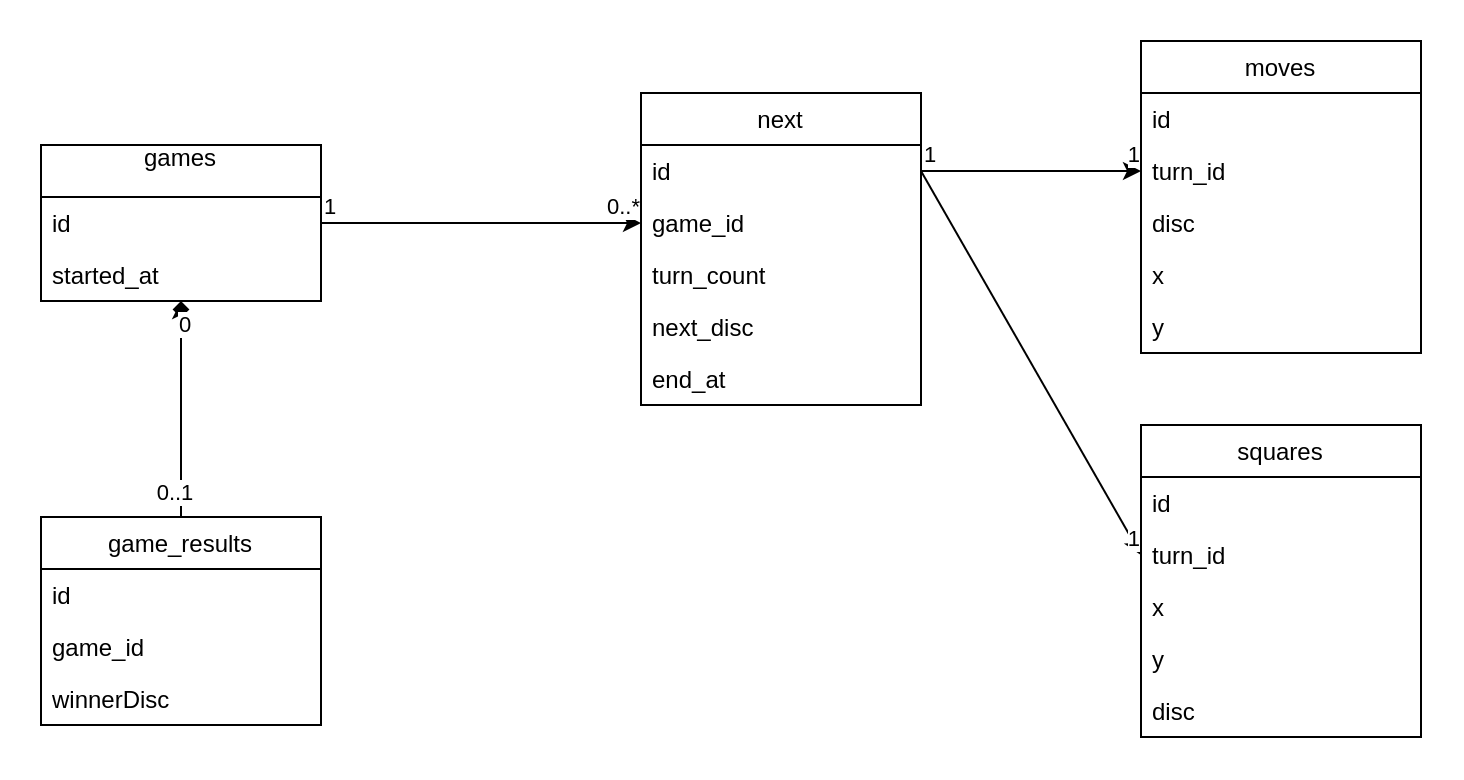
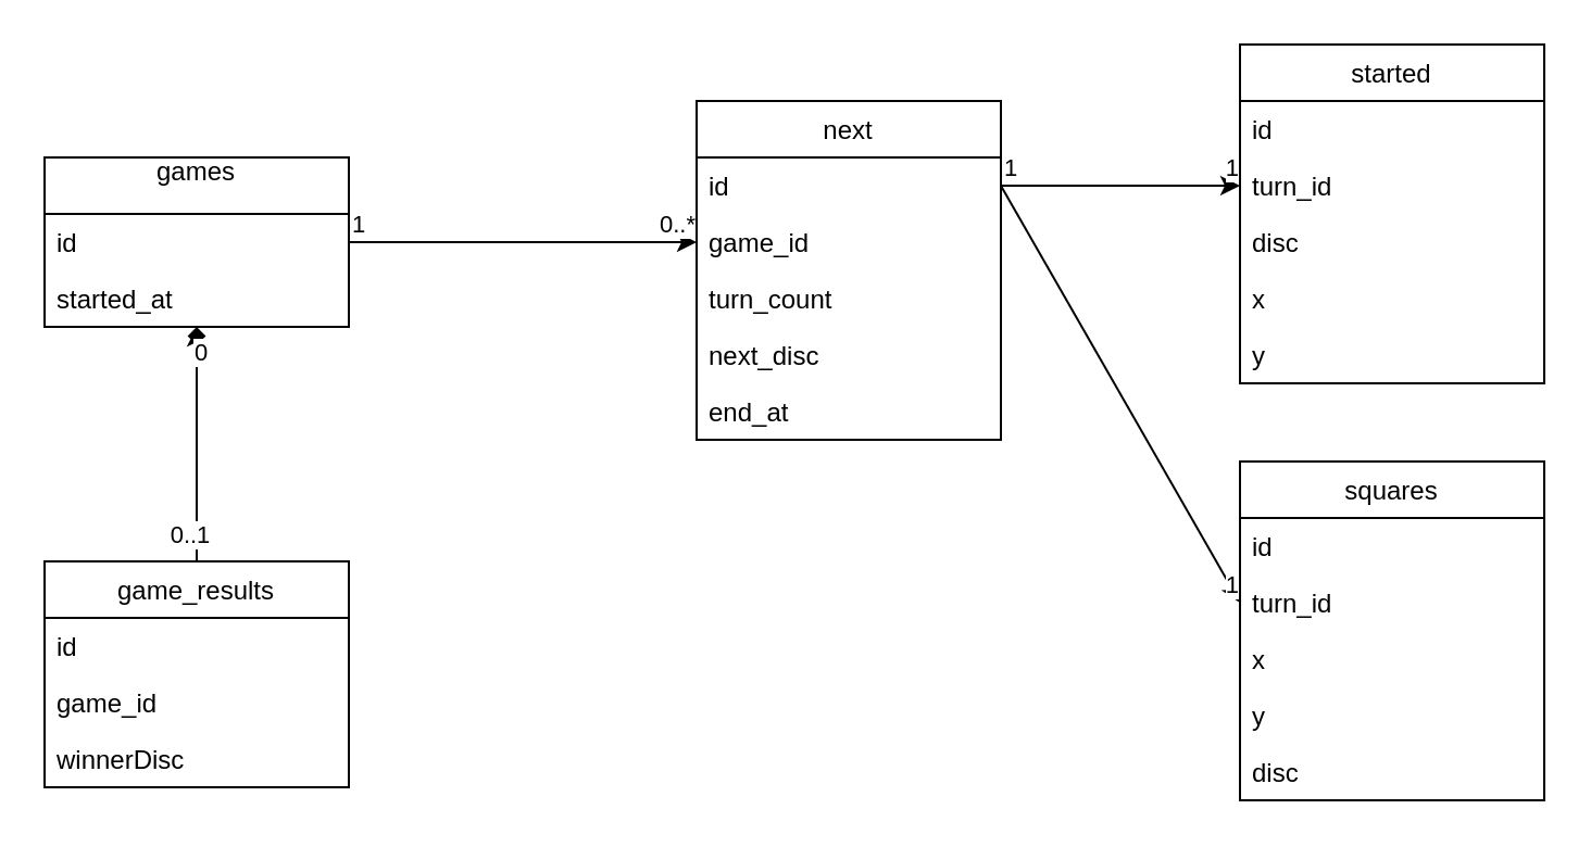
  <mxCell id="0" />
  <mxCell id="1" parent="0" />
  <mxCell id="2" value="games&#10;" style="swimlane;fontStyle=0;childLayout=stackLayout;horizontal=1;startSize=26;fillColor=none;horizontalStack=0;resizeParent=1;resizeParentMax=0;resizeLast=0;collapsible=1;marginBottom=0;" vertex="1" parent="1"><mxGeometry x="20" y="72" width="140" height="78" as="geometry" /></mxCell>
  <mxCell id="3" value="id" style="text;strokeColor=none;fillColor=none;align=left;verticalAlign=top;spacingLeft=4;spacingRight=4;overflow=hidden;rotatable=0;points=[[0,0.5],[1,0.5]];portConstraint=eastwest;" vertex="1" parent="2"><mxGeometry y="26" width="140" height="26" as="geometry" /></mxCell>
  <mxCell id="4" value="started_at" style="text;strokeColor=none;fillColor=none;align=left;verticalAlign=top;spacingLeft=4;spacingRight=4;overflow=hidden;rotatable=0;points=[[0,0.5],[1,0.5]];portConstraint=eastwest;" vertex="1" parent="2"><mxGeometry y="52" width="140" height="26" as="geometry" /></mxCell>
  <mxCell id="5" value="next" style="swimlane;fontStyle=0;childLayout=stackLayout;horizontal=1;startSize=26;fillColor=none;horizontalStack=0;resizeParent=1;resizeParentMax=0;resizeLast=0;collapsible=1;marginBottom=0;" vertex="1" parent="1"><mxGeometry x="320" y="46" width="140" height="156" as="geometry" /></mxCell>
  <mxCell id="6" value="id" style="text;strokeColor=none;fillColor=none;align=left;verticalAlign=top;spacingLeft=4;spacingRight=4;overflow=hidden;rotatable=0;points=[[0,0.5],[1,0.5]];portConstraint=eastwest;" vertex="1" parent="5"><mxGeometry y="26" width="140" height="26" as="geometry" /></mxCell>
  <mxCell id="7" value="game_id" style="text;strokeColor=none;fillColor=none;align=left;verticalAlign=top;spacingLeft=4;spacingRight=4;overflow=hidden;rotatable=0;points=[[0,0.5],[1,0.5]];portConstraint=eastwest;" vertex="1" parent="5"><mxGeometry y="52" width="140" height="26" as="geometry" /></mxCell>
  <mxCell id="8" value="turn_count" style="text;strokeColor=none;fillColor=none;align=left;verticalAlign=top;spacingLeft=4;spacingRight=4;overflow=hidden;rotatable=0;points=[[0,0.5],[1,0.5]];portConstraint=eastwest;" vertex="1" parent="5"><mxGeometry y="78" width="140" height="26" as="geometry" /></mxCell>
  <mxCell id="9" value="next_disc" style="text;strokeColor=none;fillColor=none;align=left;verticalAlign=top;spacingLeft=4;spacingRight=4;overflow=hidden;rotatable=0;points=[[0,0.5],[1,0.5]];portConstraint=eastwest;" vertex="1" parent="5"><mxGeometry y="104" width="140" height="26" as="geometry" /></mxCell>
  <mxCell id="10" value="end_at" style="text;strokeColor=none;fillColor=none;align=left;verticalAlign=top;spacingLeft=4;spacingRight=4;overflow=hidden;rotatable=0;points=[[0,0.5],[1,0.5]];portConstraint=eastwest;" vertex="1" parent="5"><mxGeometry y="130" width="140" height="26" as="geometry" /></mxCell>
  <mxCell id="11" value="" style="endArrow=classic;html=1;exitX=1;exitY=0.5;exitDx=0;exitDy=0;" edge="1" parent="1" source="3" target="7"><mxGeometry relative="1" as="geometry"><mxPoint x="100" y="222" as="sourcePoint" /><mxPoint x="260" y="222" as="targetPoint" /></mxGeometry></mxCell>
  <mxCell id="12" value="1" style="edgeLabel;resizable=0;html=1;align=left;verticalAlign=bottom;" connectable="0" vertex="1" parent="11"><mxGeometry x="-1" relative="1" as="geometry" /></mxCell>
  <mxCell id="13" value="0..*" style="edgeLabel;resizable=0;html=1;align=right;verticalAlign=bottom;" connectable="0" vertex="1" parent="11"><mxGeometry x="1" relative="1" as="geometry" /></mxCell>
- <mxCell id="14" value="moves" style="swimlane;fontStyle=0;childLayout=stackLayout;horizontal=1;startSize=26;fillColor=none;horizontalStack=0;resizeParent=1;resizeParentMax=0;resizeLast=0;collapsible=1;marginBottom=0;" vertex="1" parent="1"><mxGeometry x="570" y="20" width="140" height="156" as="geometry" /></mxCell>
+ <mxCell id="14" value="started" style="swimlane;fontStyle=0;childLayout=stackLayout;horizontal=1;startSize=26;fillColor=none;horizontalStack=0;resizeParent=1;resizeParentMax=0;resizeLast=0;collapsible=1;marginBottom=0;" vertex="1" parent="1"><mxGeometry x="570" y="20" width="140" height="156" as="geometry" /></mxCell>
  <mxCell id="15" value="id" style="text;strokeColor=none;fillColor=none;align=left;verticalAlign=top;spacingLeft=4;spacingRight=4;overflow=hidden;rotatable=0;points=[[0,0.5],[1,0.5]];portConstraint=eastwest;" vertex="1" parent="14"><mxGeometry y="26" width="140" height="26" as="geometry" /></mxCell>
  <mxCell id="16" value="turn_id" style="text;strokeColor=none;fillColor=none;align=left;verticalAlign=top;spacingLeft=4;spacingRight=4;overflow=hidden;rotatable=0;points=[[0,0.5],[1,0.5]];portConstraint=eastwest;" vertex="1" parent="14"><mxGeometry y="52" width="140" height="26" as="geometry" /></mxCell>
  <mxCell id="17" value="disc" style="text;strokeColor=none;fillColor=none;align=left;verticalAlign=top;spacingLeft=4;spacingRight=4;overflow=hidden;rotatable=0;points=[[0,0.5],[1,0.5]];portConstraint=eastwest;" vertex="1" parent="14"><mxGeometry y="78" width="140" height="26" as="geometry" /></mxCell>
  <mxCell id="18" value="x" style="text;strokeColor=none;fillColor=none;align=left;verticalAlign=top;spacingLeft=4;spacingRight=4;overflow=hidden;rotatable=0;points=[[0,0.5],[1,0.5]];portConstraint=eastwest;" vertex="1" parent="14"><mxGeometry y="104" width="140" height="26" as="geometry" /></mxCell>
  <mxCell id="19" value="y" style="text;strokeColor=none;fillColor=none;align=left;verticalAlign=top;spacingLeft=4;spacingRight=4;overflow=hidden;rotatable=0;points=[[0,0.5],[1,0.5]];portConstraint=eastwest;" vertex="1" parent="14"><mxGeometry y="130" width="140" height="26" as="geometry" /></mxCell>
  <mxCell id="20" value="" style="endArrow=classic;html=1;exitX=1;exitY=0.25;exitDx=0;exitDy=0;entryX=0;entryY=0.5;entryDx=0;entryDy=0;" edge="1" parent="1" source="5" target="16"><mxGeometry relative="1" as="geometry"><mxPoint x="170" y="121" as="sourcePoint" /><mxPoint x="330" y="121" as="targetPoint" /></mxGeometry></mxCell>
  <mxCell id="21" value="1" style="edgeLabel;resizable=0;html=1;align=left;verticalAlign=bottom;" connectable="0" vertex="1" parent="20"><mxGeometry x="-1" relative="1" as="geometry" /></mxCell>
  <mxCell id="22" value="1" style="edgeLabel;resizable=0;html=1;align=right;verticalAlign=bottom;" connectable="0" vertex="1" parent="20"><mxGeometry x="1" relative="1" as="geometry" /></mxCell>
  <mxCell id="23" value="squares" style="swimlane;fontStyle=0;childLayout=stackLayout;horizontal=1;startSize=26;fillColor=none;horizontalStack=0;resizeParent=1;resizeParentMax=0;resizeLast=0;collapsible=1;marginBottom=0;" vertex="1" parent="1"><mxGeometry x="570" y="212" width="140" height="156" as="geometry" /></mxCell>
  <mxCell id="24" value="id" style="text;strokeColor=none;fillColor=none;align=left;verticalAlign=top;spacingLeft=4;spacingRight=4;overflow=hidden;rotatable=0;points=[[0,0.5],[1,0.5]];portConstraint=eastwest;" vertex="1" parent="23"><mxGeometry y="26" width="140" height="26" as="geometry" /></mxCell>
  <mxCell id="25" value="turn_id" style="text;strokeColor=none;fillColor=none;align=left;verticalAlign=top;spacingLeft=4;spacingRight=4;overflow=hidden;rotatable=0;points=[[0,0.5],[1,0.5]];portConstraint=eastwest;" vertex="1" parent="23"><mxGeometry y="52" width="140" height="26" as="geometry" /></mxCell>
  <mxCell id="26" value="x" style="text;strokeColor=none;fillColor=none;align=left;verticalAlign=top;spacingLeft=4;spacingRight=4;overflow=hidden;rotatable=0;points=[[0,0.5],[1,0.5]];portConstraint=eastwest;" vertex="1" parent="23"><mxGeometry y="78" width="140" height="26" as="geometry" /></mxCell>
  <mxCell id="27" value="y" style="text;strokeColor=none;fillColor=none;align=left;verticalAlign=top;spacingLeft=4;spacingRight=4;overflow=hidden;rotatable=0;points=[[0,0.5],[1,0.5]];portConstraint=eastwest;" vertex="1" parent="23"><mxGeometry y="104" width="140" height="26" as="geometry" /></mxCell>
  <mxCell id="28" value="disc" style="text;strokeColor=none;fillColor=none;align=left;verticalAlign=top;spacingLeft=4;spacingRight=4;overflow=hidden;rotatable=0;points=[[0,0.5],[1,0.5]];portConstraint=eastwest;" vertex="1" parent="23"><mxGeometry y="130" width="140" height="26" as="geometry" /></mxCell>
  <mxCell id="29" value="" style="endArrow=classic;html=1;exitX=1;exitY=0.5;exitDx=0;exitDy=0;entryX=0;entryY=0.5;entryDx=0;entryDy=0;" edge="1" parent="1" source="6" target="25"><mxGeometry relative="1" as="geometry"><mxPoint x="470" y="88.5" as="sourcePoint" /><mxPoint x="580" y="95" as="targetPoint" /></mxGeometry></mxCell>
  <mxCell id="30" value="1" style="edgeLabel;resizable=0;html=1;align=left;verticalAlign=bottom;" connectable="0" vertex="1" parent="29"><mxGeometry x="-1" relative="1" as="geometry" /></mxCell>
  <mxCell id="31" value="1" style="edgeLabel;resizable=0;html=1;align=right;verticalAlign=bottom;" connectable="0" vertex="1" parent="29"><mxGeometry x="1" relative="1" as="geometry" /></mxCell>
  <mxCell id="32" value="" style="edgeStyle=none;html=1;" edge="1" parent="1" source="33" target="4"><mxGeometry relative="1" as="geometry" /></mxCell>
  <mxCell id="33" value="game_results" style="swimlane;fontStyle=0;childLayout=stackLayout;horizontal=1;startSize=26;fillColor=none;horizontalStack=0;resizeParent=1;resizeParentMax=0;resizeLast=0;collapsible=1;marginBottom=0;" vertex="1" parent="1"><mxGeometry x="20" y="258" width="140" height="104" as="geometry" /></mxCell>
  <mxCell id="34" value="id" style="text;strokeColor=none;fillColor=none;align=left;verticalAlign=top;spacingLeft=4;spacingRight=4;overflow=hidden;rotatable=0;points=[[0,0.5],[1,0.5]];portConstraint=eastwest;" vertex="1" parent="33"><mxGeometry y="26" width="140" height="26" as="geometry" /></mxCell>
  <mxCell id="35" value="game_id" style="text;strokeColor=none;fillColor=none;align=left;verticalAlign=top;spacingLeft=4;spacingRight=4;overflow=hidden;rotatable=0;points=[[0,0.5],[1,0.5]];portConstraint=eastwest;" vertex="1" parent="33"><mxGeometry y="52" width="140" height="26" as="geometry" /></mxCell>
  <mxCell id="36" value="winnerDisc" style="text;strokeColor=none;fillColor=none;align=left;verticalAlign=top;spacingLeft=4;spacingRight=4;overflow=hidden;rotatable=0;points=[[0,0.5],[1,0.5]];portConstraint=eastwest;" vertex="1" parent="33"><mxGeometry y="78" width="140" height="26" as="geometry" /></mxCell>
  <mxCell id="37" value="" style="endArrow=diamond;html=1;" edge="1" parent="1" source="33" target="2"><mxGeometry width="50" height="50" relative="1" as="geometry"><mxPoint x="290" y="292" as="sourcePoint" /><mxPoint x="120" y="162" as="targetPoint" /></mxGeometry></mxCell>
  <mxCell id="38" value="0..1" style="edgeLabel;html=1;align=center;verticalAlign=middle;resizable=0;points=[];" vertex="1" connectable="0" parent="37"><mxGeometry x="-0.753" y="4" relative="1" as="geometry"><mxPoint as="offset" /></mxGeometry></mxCell>
  <mxCell id="39" value="0&lt;br&gt;" style="edgeLabel;html=1;align=center;verticalAlign=middle;resizable=0;points=[];" vertex="1" connectable="0" parent="37"><mxGeometry x="0.802" y="-1" relative="1" as="geometry"><mxPoint as="offset" /></mxGeometry></mxCell>
